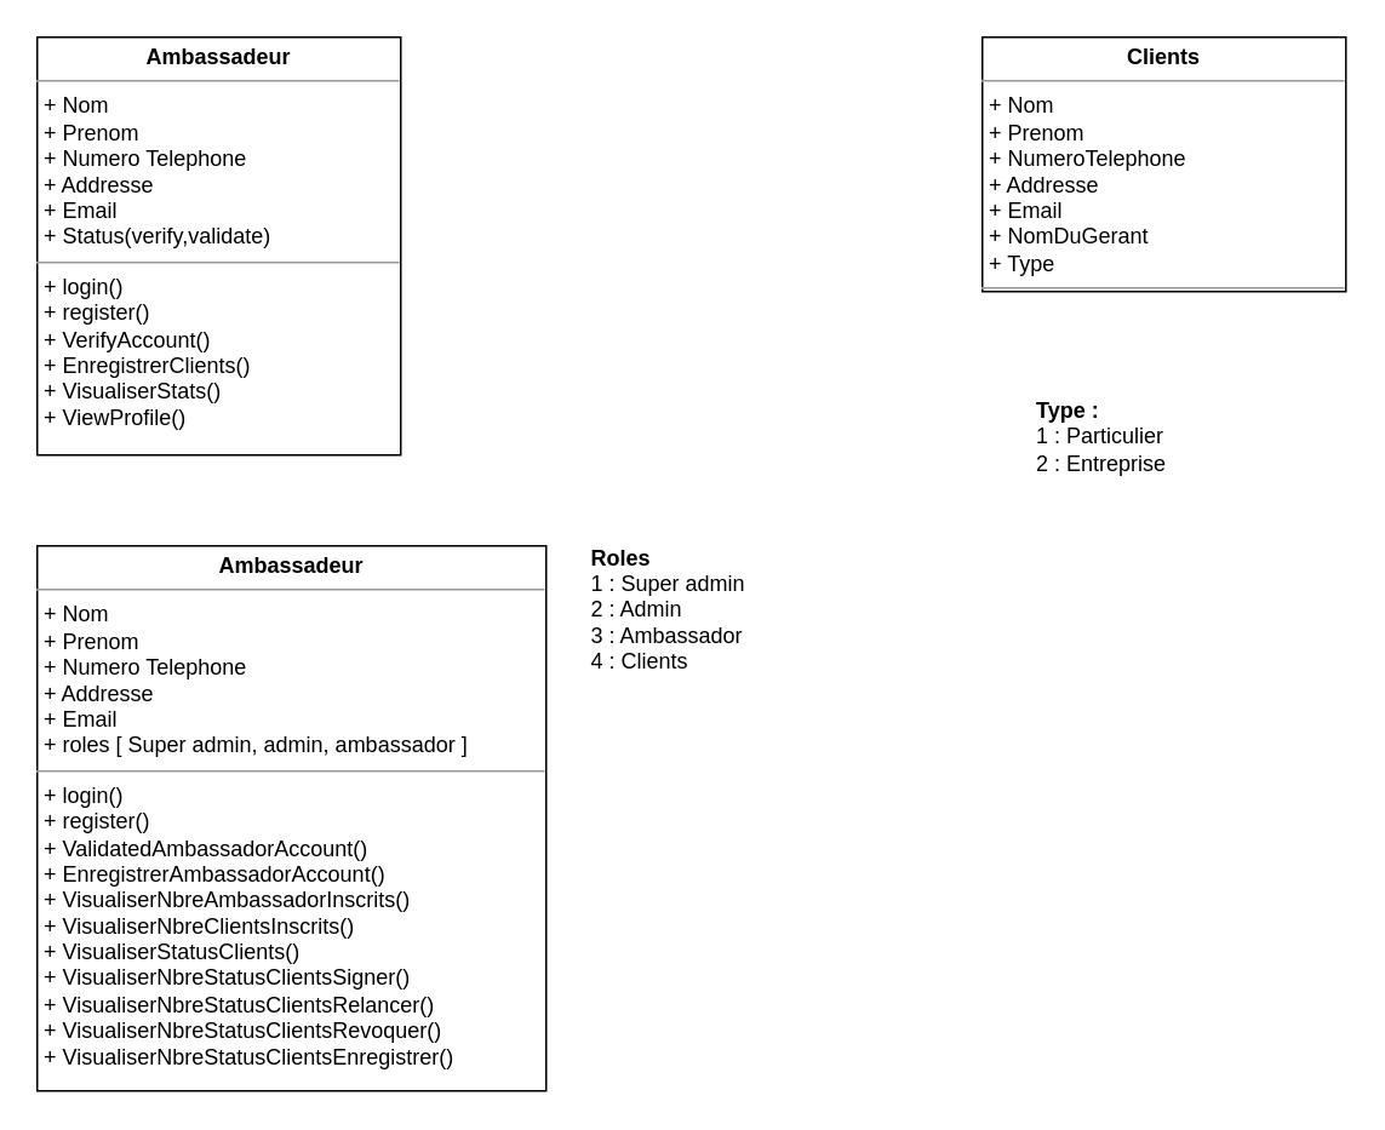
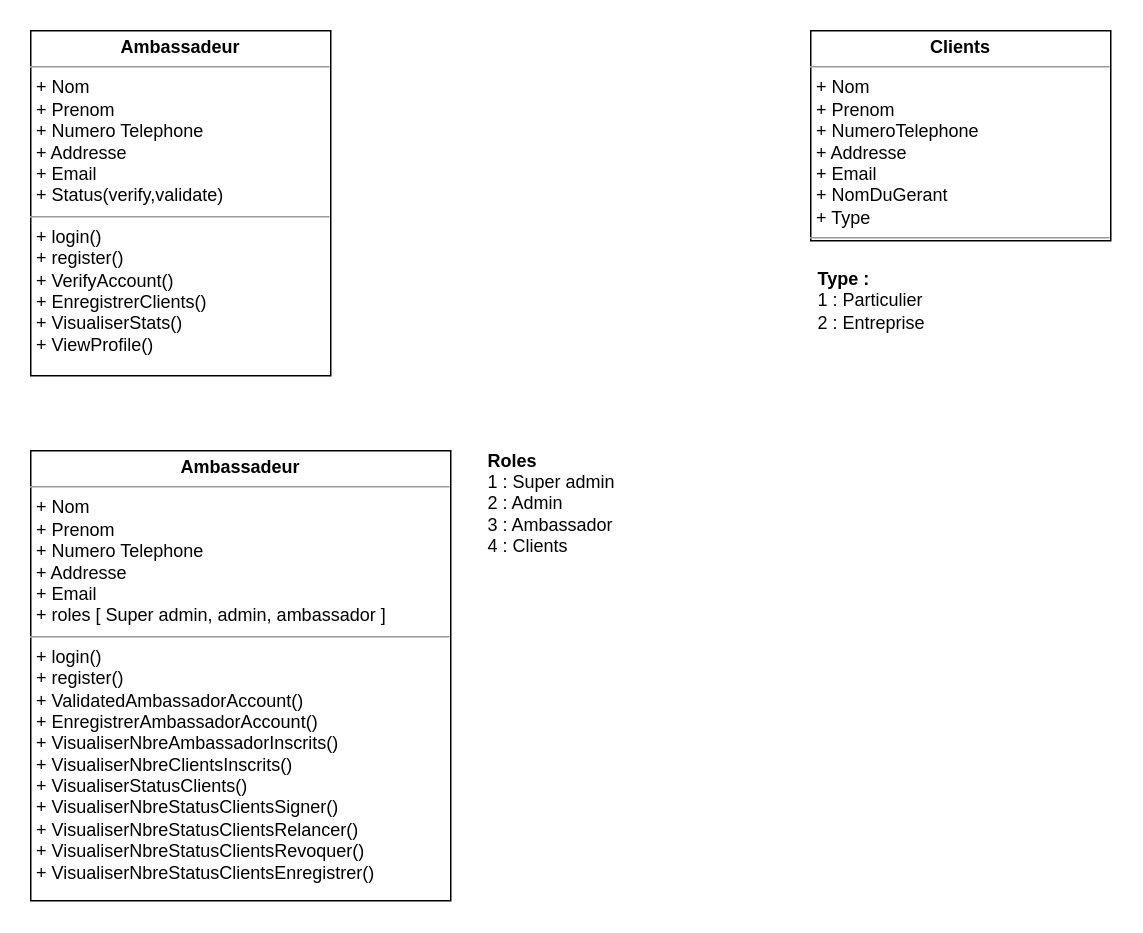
  <mxCell id="0" />
  <mxCell id="1" parent="0" />
  <mxCell id="2" value="&lt;p style=&quot;margin:0px;margin-top:4px;text-align:center;&quot;&gt;&lt;b&gt;Ambassadeur&lt;/b&gt;&lt;/p&gt;&lt;hr size=&quot;1&quot;&gt;&lt;p style=&quot;margin:0px;margin-left:4px;&quot;&gt;+ Nom&lt;/p&gt;&lt;p style=&quot;margin:0px;margin-left:4px;&quot;&gt;+ Prenom&lt;/p&gt;&lt;p style=&quot;margin:0px;margin-left:4px;&quot;&gt;+ Numero Telephone&lt;/p&gt;&lt;p style=&quot;margin:0px;margin-left:4px;&quot;&gt;+ Addresse&lt;/p&gt;&lt;p style=&quot;margin:0px;margin-left:4px;&quot;&gt;+ Email&lt;/p&gt;&lt;p style=&quot;margin:0px;margin-left:4px;&quot;&gt;+ Status(verify,validate)&lt;/p&gt;&lt;hr size=&quot;1&quot;&gt;&lt;p style=&quot;margin:0px;margin-left:4px;&quot;&gt;+ login()&lt;/p&gt;&lt;p style=&quot;margin:0px;margin-left:4px;&quot;&gt;+ register()&lt;/p&gt;&lt;p style=&quot;margin:0px;margin-left:4px;&quot;&gt;+ VerifyAccount()&lt;/p&gt;&lt;p style=&quot;margin:0px;margin-left:4px;&quot;&gt;+ EnregistrerClients()&lt;/p&gt;&lt;p style=&quot;margin:0px;margin-left:4px;&quot;&gt;+ VisualiserStats()&lt;/p&gt;&lt;p style=&quot;margin:0px;margin-left:4px;&quot;&gt;+ ViewProfile()&lt;/p&gt;" style="verticalAlign=top;align=left;overflow=fill;fontSize=12;fontFamily=Helvetica;html=1;whiteSpace=wrap;" vertex="1" parent="1"><mxGeometry x="20" y="20" width="200" height="230" as="geometry" /></mxCell>
  <mxCell id="3" value="&lt;p style=&quot;margin:0px;margin-top:4px;text-align:center;&quot;&gt;&lt;b&gt;Clients&lt;/b&gt;&lt;/p&gt;&lt;hr size=&quot;1&quot;&gt;&lt;p style=&quot;margin:0px;margin-left:4px;&quot;&gt;+ Nom&lt;/p&gt;&lt;p style=&quot;margin:0px;margin-left:4px;&quot;&gt;+ Prenom&lt;/p&gt;&lt;p style=&quot;margin:0px;margin-left:4px;&quot;&gt;+ NumeroTelephone&lt;/p&gt;&lt;p style=&quot;margin:0px;margin-left:4px;&quot;&gt;+ Addresse&lt;/p&gt;&lt;p style=&quot;margin:0px;margin-left:4px;&quot;&gt;+ Email&lt;/p&gt;&lt;p style=&quot;margin:0px;margin-left:4px;&quot;&gt;+ NomDuGerant&lt;/p&gt;&lt;p style=&quot;margin:0px;margin-left:4px;&quot;&gt;+ Type&lt;/p&gt;&lt;hr size=&quot;1&quot;&gt;&lt;p style=&quot;margin:0px;margin-left:4px;&quot;&gt;&lt;br&gt;&lt;/p&gt;" style="verticalAlign=top;align=left;overflow=fill;fontSize=12;fontFamily=Helvetica;html=1;whiteSpace=wrap;" vertex="1" parent="1"><mxGeometry x="540" y="20" width="200" height="140" as="geometry" /></mxCell>
  <mxCell id="4" value="&lt;p style=&quot;margin:0px;margin-top:4px;text-align:center;&quot;&gt;&lt;b&gt;Ambassadeur&lt;/b&gt;&lt;/p&gt;&lt;hr size=&quot;1&quot;&gt;&lt;p style=&quot;margin:0px;margin-left:4px;&quot;&gt;+ Nom&lt;/p&gt;&lt;p style=&quot;margin:0px;margin-left:4px;&quot;&gt;+ Prenom&lt;/p&gt;&lt;p style=&quot;margin:0px;margin-left:4px;&quot;&gt;+ Numero Telephone&lt;/p&gt;&lt;p style=&quot;margin:0px;margin-left:4px;&quot;&gt;+ Addresse&lt;/p&gt;&lt;p style=&quot;margin:0px;margin-left:4px;&quot;&gt;+ Email&lt;/p&gt;&lt;p style=&quot;margin:0px;margin-left:4px;&quot;&gt;+ roles [ Super admin, admin, ambassador ]&amp;nbsp;&lt;/p&gt;&lt;hr size=&quot;1&quot;&gt;&lt;p style=&quot;margin:0px;margin-left:4px;&quot;&gt;+ login()&lt;/p&gt;&lt;p style=&quot;margin:0px;margin-left:4px;&quot;&gt;+ register()&lt;/p&gt;&lt;p style=&quot;margin:0px;margin-left:4px;&quot;&gt;+ ValidatedAmbassadorAccount()&lt;/p&gt;&lt;p style=&quot;margin:0px;margin-left:4px;&quot;&gt;+ EnregistrerAmbassadorAccount()&lt;/p&gt;&lt;p style=&quot;margin:0px;margin-left:4px;&quot;&gt;+ VisualiserNbreAmbassadorInscrits()&lt;/p&gt;&lt;p style=&quot;margin:0px;margin-left:4px;&quot;&gt;+ VisualiserNbreClientsInscrits()&lt;br&gt;&lt;/p&gt;&lt;p style=&quot;margin:0px;margin-left:4px;&quot;&gt;+ VisualiserStatusClients()&lt;br&gt;&lt;/p&gt;&lt;p style=&quot;margin:0px;margin-left:4px;&quot;&gt;+ VisualiserNbreStatusClientsSigner()&lt;br&gt;&lt;/p&gt;&lt;p style=&quot;border-color: var(--border-color); margin: 0px 0px 0px 4px;&quot;&gt;+ VisualiserNbreStatusClientsRelancer()&lt;/p&gt;&lt;p style=&quot;border-color: var(--border-color); margin: 0px 0px 0px 4px;&quot;&gt;+ VisualiserNbreStatusClientsRevoquer()&lt;br&gt;&lt;/p&gt;&lt;p style=&quot;border-color: var(--border-color); margin: 0px 0px 0px 4px;&quot;&gt;+ VisualiserNbreStatusClientsEnregistrer()&lt;br&gt;&lt;/p&gt;" style="verticalAlign=top;align=left;overflow=fill;fontSize=12;fontFamily=Helvetica;html=1;whiteSpace=wrap;" vertex="1" parent="1"><mxGeometry x="20" y="300" width="280" height="300" as="geometry" /></mxCell>
  <mxCell id="5" value="Roles&lt;br&gt;&lt;span style=&quot;font-weight: normal;&quot;&gt;1 : Super admin&lt;br&gt;&lt;/span&gt;&lt;div style=&quot;&quot;&gt;&lt;span style=&quot;font-weight: normal;&quot;&gt;2 : Admin&lt;/span&gt;&lt;/div&gt;&lt;div style=&quot;&quot;&gt;&lt;span style=&quot;font-weight: normal;&quot;&gt;3 : Ambassador&lt;/span&gt;&lt;/div&gt;&lt;div style=&quot;&quot;&gt;&lt;span style=&quot;font-weight: normal;&quot;&gt;4 : Clients&lt;/span&gt;&lt;/div&gt;" style="text;align=left;fontStyle=1;verticalAlign=middle;spacingLeft=3;spacingRight=3;strokeColor=none;rotatable=0;points=[[0,0.5],[1,0.5]];portConstraint=eastwest;html=1;" vertex="1" parent="1"><mxGeometry x="320" y="300" width="200" height="69" as="geometry" /></mxCell>
- <mxCell id="6" value="Type :&lt;span style=&quot;font-weight: normal;&quot;&gt;&lt;br&gt;&lt;/span&gt;&lt;div style=&quot;&quot;&gt;&lt;span style=&quot;font-weight: normal;&quot;&gt;1 : Particulier&lt;/span&gt;&lt;/div&gt;&lt;div style=&quot;&quot;&gt;&lt;span style=&quot;font-weight: normal;&quot;&gt;2 : Entreprise&lt;/span&gt;&lt;/div&gt;" style="text;align=left;fontStyle=1;verticalAlign=middle;spacingLeft=3;spacingRight=3;strokeColor=none;rotatable=0;points=[[0,0.5],[1,0.5]];portConstraint=eastwest;html=1;" vertex="1" parent="1"><mxGeometry x="565" y="210" width="130" height="60" as="geometry" /></mxCell>
+ <mxCell id="6" value="Type :&lt;span style=&quot;font-weight: normal;&quot;&gt;&lt;br&gt;&lt;/span&gt;&lt;div style=&quot;&quot;&gt;&lt;span style=&quot;font-weight: normal;&quot;&gt;1 : Particulier&lt;/span&gt;&lt;/div&gt;&lt;div style=&quot;&quot;&gt;&lt;span style=&quot;font-weight: normal;&quot;&gt;2 : Entreprise&lt;/span&gt;&lt;/div&gt;" style="text;align=left;fontStyle=1;verticalAlign=middle;spacingLeft=3;spacingRight=3;strokeColor=none;rotatable=0;points=[[0,0.5],[1,0.5]];portConstraint=eastwest;html=1;" vertex="1" parent="1"><mxGeometry x="540" y="170" width="130" height="60" as="geometry" /></mxCell>
